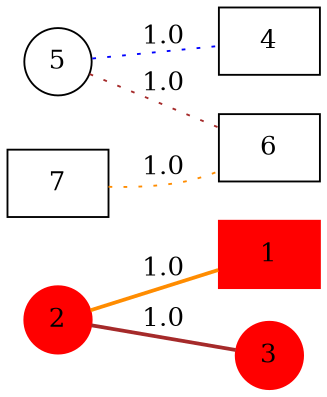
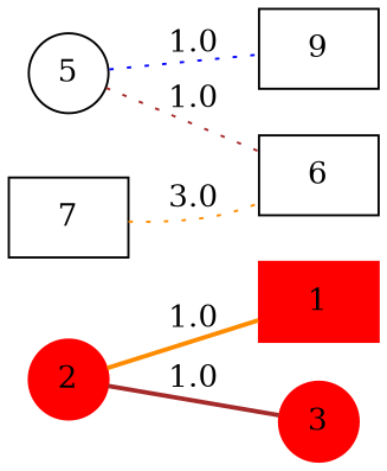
  graph {
    rankdir=LR
    node [shape=box]
    edge [color=darkorange style=dotted]
    2 [color=red shape=circle style=filled]
    1 [color=red style=filled]
    3 [color=red shape=circle style=filled]
    5 [shape=circle]
-   4
+   4 [label=9]
    6
    7
    2 -- 1 [label=1.0 style=bold]
    2 -- 3 [color=brown label=1.0 style=bold]
    5 -- 4 [color=blue label=1.0]
    5 -- 6 [color=brown label=1.0]
-   7 -- 6 [label=1.0]
+   7 -- 6 [label=3.0]
  }
